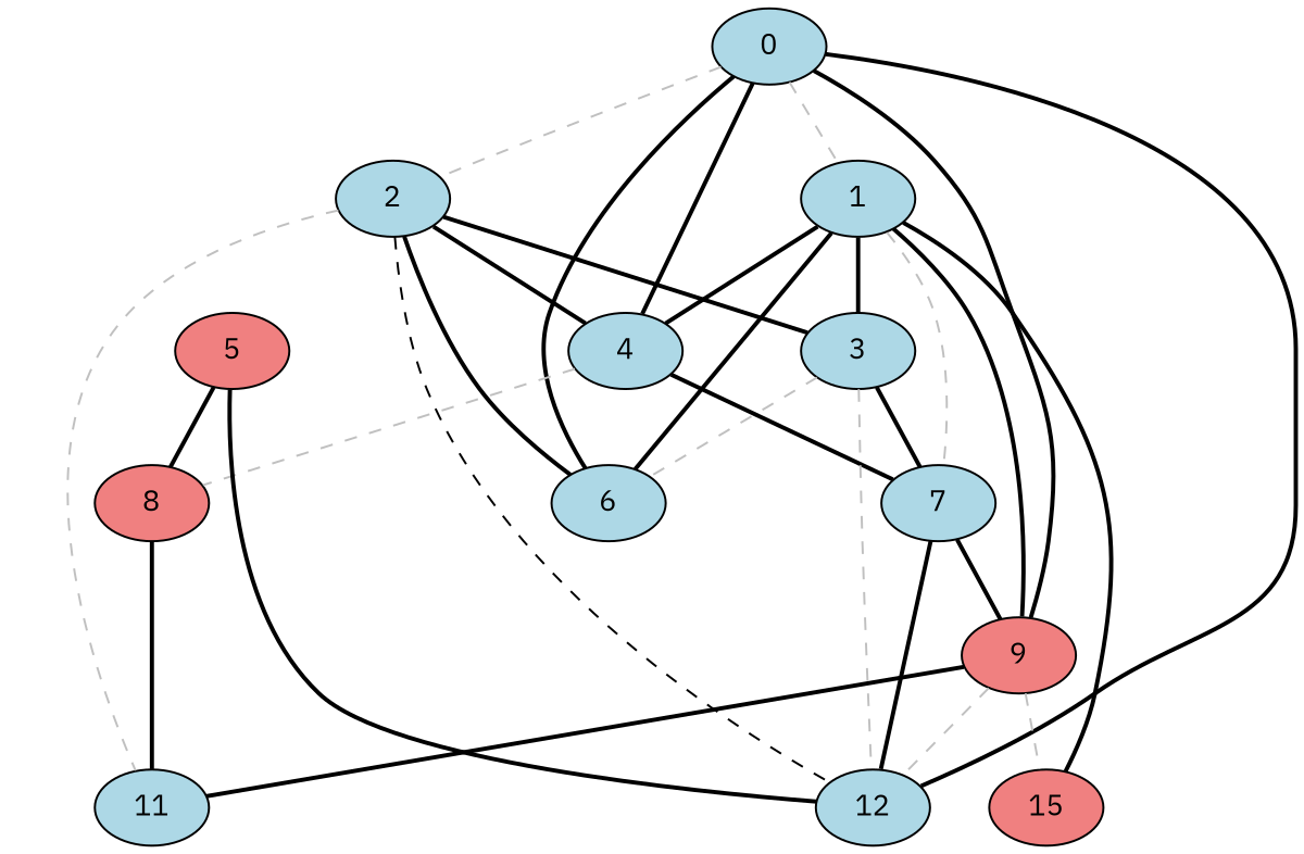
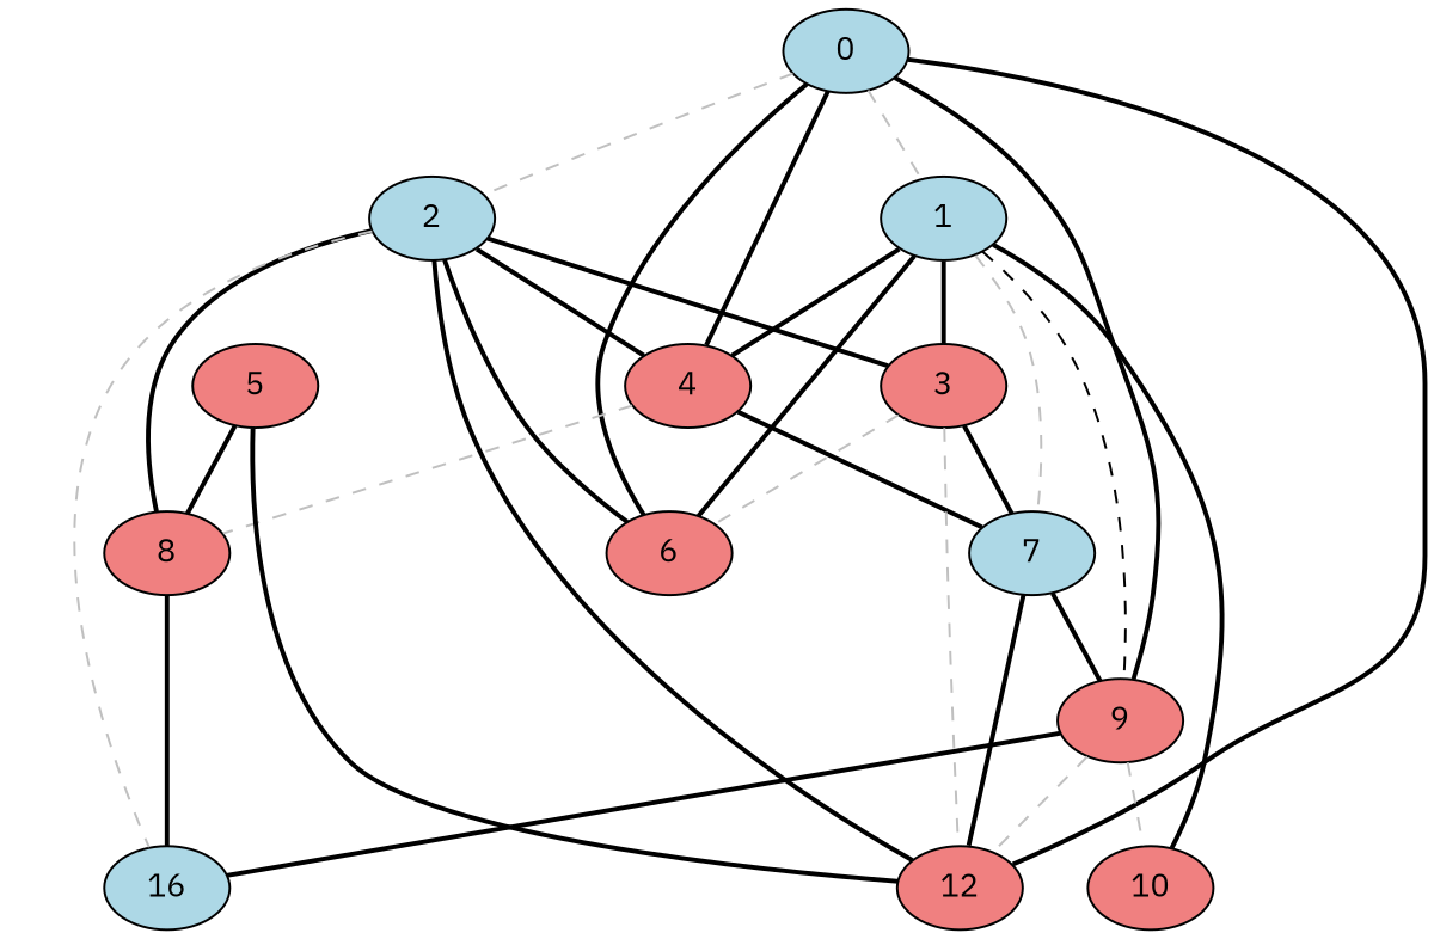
  graph {
    fontname="IBM Plex Sans"
    node [fillcolor=lightcoral fontname="IBM Plex Sans" style=filled]
    edge [color=black fontname="IBM Plex Sans" style=bold]
    0 [fillcolor=lightblue]
    1 [fillcolor=lightblue]
    2 [fillcolor=lightblue]
-   4 [fillcolor=lightblue]
-   6 [fillcolor=lightblue]
+   4
+   6
    9
-   12 [fillcolor=lightblue]
-   3 [fillcolor=lightblue]
+   12
+   3
    7 [fillcolor=lightblue]
-   10 [label=15]
+   10
    8
-   11 [fillcolor=lightblue]
+   11 [fillcolor=lightblue label=16]
    5
    0 -- 1 [color=gray style=dashed]
    0 -- 2 [color=gray style=dashed]
    0 -- 4
    0 -- 6
    0 -- 9
    0 -- 12
    1 -- 4
    1 -- 6
-   1 -- 9
+   1 -- 9 [style=dashed]
    1 -- 3
    1 -- 7 [color=gray style=dashed]
    1 -- 10
    2 -- 4
    2 -- 6
-   2 -- 12 [style=dashed]
+   2 -- 12
    2 -- 3
+   2 -- 8
    2 -- 11 [color=gray style=dashed]
    4 -- 7
    4 -- 8 [color=gray style=dashed]
    9 -- 12 [color=gray style=dashed]
    9 -- 10 [color=gray style=dashed]
    9 -- 11
    3 -- 6 [color=gray style=dashed]
    3 -- 12 [color=gray style=dashed]
    3 -- 7
    7 -- 9
    7 -- 12
    8 -- 11
    5 -- 12
    5 -- 8
  }
